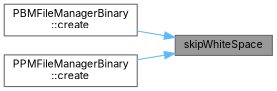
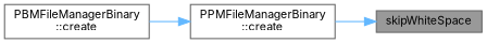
  digraph {
    fontname=Inter
    rankdir=RL
    node [color=grey40 fillcolor=white fontname=Inter fontsize=10 shape=box style=filled]
    edge [color=steelblue1 dir=back fontname=Inter fontsize=10 labelfontname=Helvetica labelfontsize=10 style=solid]
    n1 [color=gray40 fillcolor=grey60 fontcolor=black height=0.2 label=skipWhiteSpace width=0.4]
    n2 [height=0.2 label="PBMFileManagerBinary\l::create" width=0.4]
    n3 [height=0.2 label="PPMFileManagerBinary\l::create" width=0.4]
-   n1 -> n2
+   n3 -> n2
    n1 -> n3
  }
